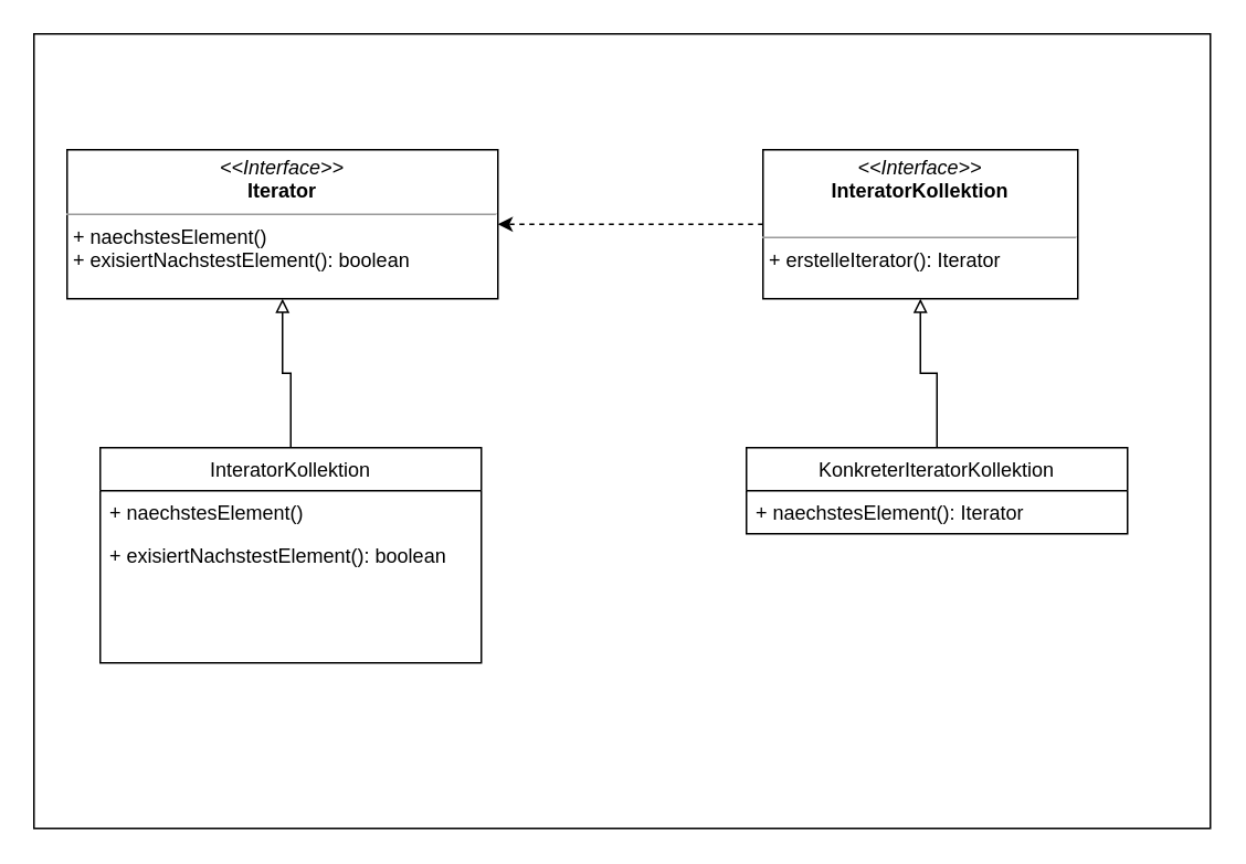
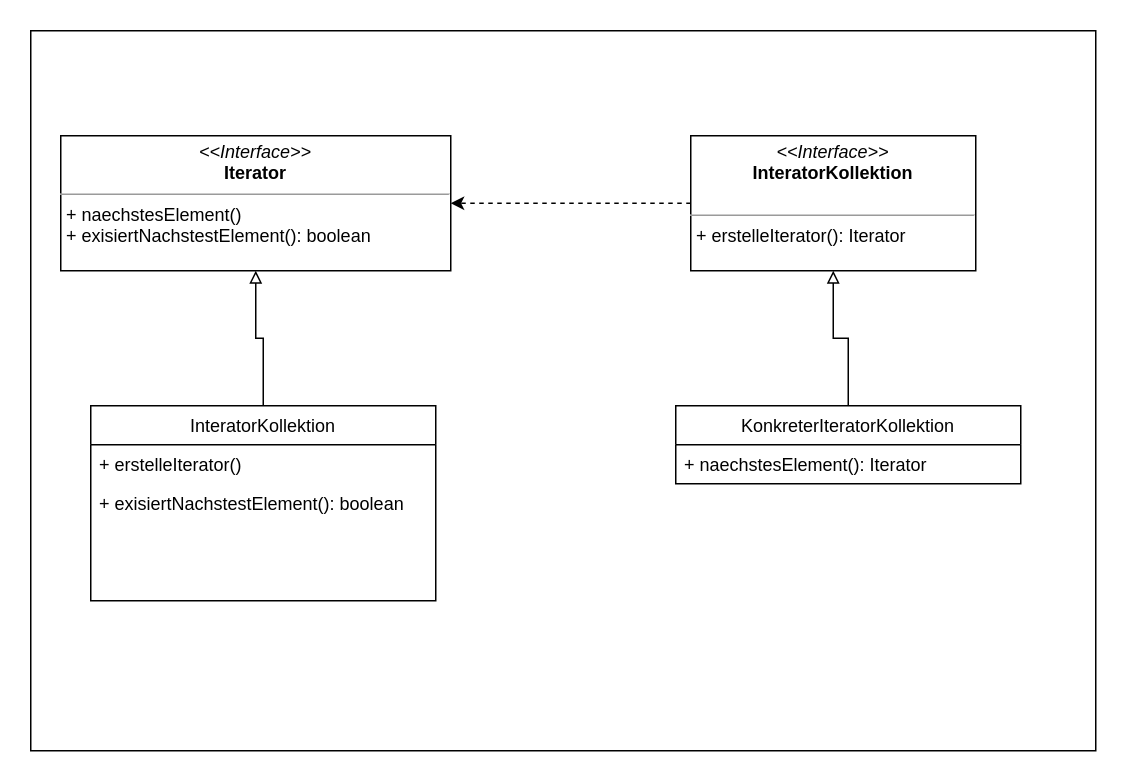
  <mxCell id="0" />
  <mxCell id="1" parent="0" />
  <mxCell id="2" value="" style="rounded=0;whiteSpace=wrap;html=1;" vertex="1" parent="1"><mxGeometry x="20" y="20" width="710" height="480" as="geometry" /></mxCell>
  <mxCell id="3" value="&lt;p style=&quot;margin: 0px ; margin-top: 4px ; text-align: center&quot;&gt;&lt;i&gt;&amp;lt;&amp;lt;Interface&amp;gt;&amp;gt;&lt;/i&gt;&lt;br&gt;&lt;b&gt;Iterator&lt;/b&gt;&lt;/p&gt;&lt;hr size=&quot;1&quot;&gt;&lt;p style=&quot;margin: 0px ; margin-left: 4px&quot;&gt;+ naechstesElement()&lt;br&gt;+ exisiertNachstestElement(): boolean&lt;/p&gt;" style="verticalAlign=top;align=left;overflow=fill;fontSize=12;fontFamily=Helvetica;html=1;" vertex="1" parent="1"><mxGeometry x="40" y="90" width="260" height="90" as="geometry" /></mxCell>
  <mxCell id="4" style="edgeStyle=orthogonalEdgeStyle;rounded=0;orthogonalLoop=1;jettySize=auto;html=1;entryX=0.5;entryY=1;entryDx=0;entryDy=0;endArrow=block;endFill=0;" edge="1" parent="1" source="5" target="3"><mxGeometry relative="1" as="geometry" /></mxCell>
  <mxCell id="5" value="InteratorKollektion" style="swimlane;fontStyle=0;childLayout=stackLayout;horizontal=1;startSize=26;fillColor=none;horizontalStack=0;resizeParent=1;resizeParentMax=0;resizeLast=0;collapsible=1;marginBottom=0;" vertex="1" parent="1"><mxGeometry x="60" y="270" width="230" height="130" as="geometry" /></mxCell>
- <mxCell id="6" value="+ naechstesElement()" style="text;strokeColor=none;fillColor=none;align=left;verticalAlign=top;spacingLeft=4;spacingRight=4;overflow=hidden;rotatable=0;points=[[0,0.5],[1,0.5]];portConstraint=eastwest;" vertex="1" parent="5"><mxGeometry y="26" width="230" height="26" as="geometry" /></mxCell>
+ <mxCell id="6" value="+ erstelleIterator()" style="text;strokeColor=none;fillColor=none;align=left;verticalAlign=top;spacingLeft=4;spacingRight=4;overflow=hidden;rotatable=0;points=[[0,0.5],[1,0.5]];portConstraint=eastwest;" vertex="1" parent="5"><mxGeometry y="26" width="230" height="26" as="geometry" /></mxCell>
  <mxCell id="7" value="+ exisiertNachstestElement(): boolean" style="text;strokeColor=none;fillColor=none;align=left;verticalAlign=top;spacingLeft=4;spacingRight=4;overflow=hidden;rotatable=0;points=[[0,0.5],[1,0.5]];portConstraint=eastwest;" vertex="1" parent="5"><mxGeometry y="52" width="230" height="78" as="geometry" /></mxCell>
  <mxCell id="8" style="edgeStyle=orthogonalEdgeStyle;rounded=0;orthogonalLoop=1;jettySize=auto;html=1;entryX=1;entryY=0.5;entryDx=0;entryDy=0;endArrow=classic;endFill=1;dashed=1;" edge="1" parent="1" source="9" target="3"><mxGeometry relative="1" as="geometry" /></mxCell>
  <mxCell id="9" value="&lt;p style=&quot;margin: 0px ; margin-top: 4px ; text-align: center&quot;&gt;&lt;i&gt;&amp;lt;&amp;lt;Interface&amp;gt;&amp;gt;&lt;/i&gt;&lt;br&gt;&lt;b&gt;InteratorKollektion&lt;/b&gt;&lt;/p&gt;&lt;p style=&quot;margin: 0px ; margin-left: 4px&quot;&gt;&lt;br&gt;&lt;/p&gt;&lt;hr size=&quot;1&quot;&gt;&lt;p style=&quot;margin: 0px ; margin-left: 4px&quot;&gt;+ erstelleIterator(): Iterator&lt;br&gt;&lt;br&gt;&lt;/p&gt;" style="verticalAlign=top;align=left;overflow=fill;fontSize=12;fontFamily=Helvetica;html=1;" vertex="1" parent="1"><mxGeometry x="460" y="90" width="190" height="90" as="geometry" /></mxCell>
  <mxCell id="10" style="edgeStyle=orthogonalEdgeStyle;rounded=0;orthogonalLoop=1;jettySize=auto;html=1;entryX=0.5;entryY=1;entryDx=0;entryDy=0;endArrow=block;endFill=0;" edge="1" parent="1" source="11" target="9"><mxGeometry relative="1" as="geometry" /></mxCell>
  <mxCell id="11" value="KonkreterIteratorKollektion" style="swimlane;fontStyle=0;childLayout=stackLayout;horizontal=1;startSize=26;fillColor=none;horizontalStack=0;resizeParent=1;resizeParentMax=0;resizeLast=0;collapsible=1;marginBottom=0;" vertex="1" parent="1"><mxGeometry x="450" y="270" width="230" height="52" as="geometry" /></mxCell>
  <mxCell id="12" value="+ naechstesElement(): Iterator" style="text;strokeColor=none;fillColor=none;align=left;verticalAlign=top;spacingLeft=4;spacingRight=4;overflow=hidden;rotatable=0;points=[[0,0.5],[1,0.5]];portConstraint=eastwest;" vertex="1" parent="11"><mxGeometry y="26" width="230" height="26" as="geometry" /></mxCell>
